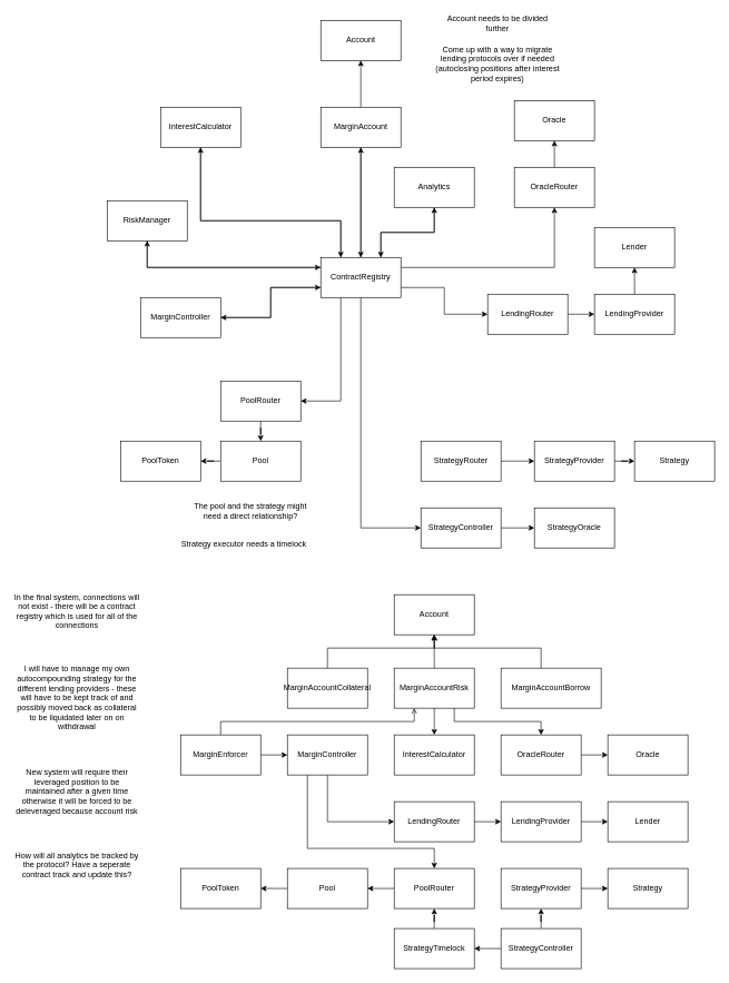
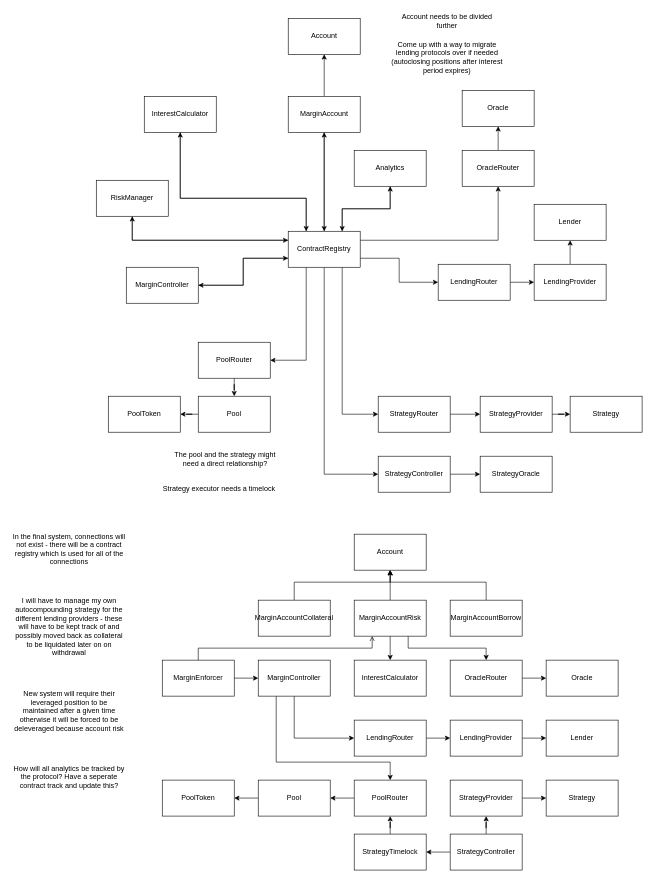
  <mxCell id="0" />
  <mxCell id="1" parent="0" />
  <mxCell id="2" style="edgeStyle=none;html=1;labelBackgroundColor=none;startFill=0;startSize=8;endFill=1;endSize=8;fontFamily=Verdana;fontSize=12;" parent="1" edge="1"><mxGeometry relative="1" as="geometry"><mxPoint x="110" y="430" as="sourcePoint" /></mxGeometry></mxCell>
  <mxCell id="3" value="Lender" style="rounded=0;whiteSpace=wrap;html=1;" parent="1" vertex="1"><mxGeometry x="890" y="340" width="120" height="60" as="geometry" /></mxCell>
  <mxCell id="4" style="edgeStyle=orthogonalEdgeStyle;rounded=0;orthogonalLoop=1;jettySize=auto;html=1;entryX=0.5;entryY=1;entryDx=0;entryDy=0;" parent="1" source="5" target="3" edge="1"><mxGeometry relative="1" as="geometry" /></mxCell>
  <mxCell id="5" value="LendingProvider" style="rounded=0;whiteSpace=wrap;html=1;" parent="1" vertex="1"><mxGeometry x="890" y="440" width="120" height="60" as="geometry" /></mxCell>
  <mxCell id="6" style="edgeStyle=orthogonalEdgeStyle;rounded=0;orthogonalLoop=1;jettySize=auto;html=1;entryX=0;entryY=0.5;entryDx=0;entryDy=0;" parent="1" source="7" target="5" edge="1"><mxGeometry relative="1" as="geometry" /></mxCell>
  <mxCell id="7" value="LendingRouter" style="rounded=0;whiteSpace=wrap;html=1;" parent="1" vertex="1"><mxGeometry x="730" y="440" width="120" height="60" as="geometry" /></mxCell>
  <mxCell id="8" style="edgeStyle=orthogonalEdgeStyle;rounded=0;orthogonalLoop=1;jettySize=auto;html=1;entryX=0.25;entryY=0;entryDx=0;entryDy=0;" parent="1" source="9" target="37" edge="1"><mxGeometry relative="1" as="geometry"><Array as="points"><mxPoint x="300" y="330" /><mxPoint x="510" y="330" /></Array></mxGeometry></mxCell>
  <mxCell id="9" value="InterestCalculator" style="rounded=0;whiteSpace=wrap;html=1;" parent="1" vertex="1"><mxGeometry x="240" y="160" width="120" height="60" as="geometry" /></mxCell>
  <mxCell id="10" style="edgeStyle=orthogonalEdgeStyle;rounded=0;orthogonalLoop=1;jettySize=auto;html=1;entryX=0;entryY=0.25;entryDx=0;entryDy=0;" parent="1" source="11" target="37" edge="1"><mxGeometry relative="1" as="geometry"><Array as="points"><mxPoint x="220" y="400" /></Array></mxGeometry></mxCell>
  <mxCell id="11" value="RiskManager" style="rounded=0;whiteSpace=wrap;html=1;" parent="1" vertex="1"><mxGeometry x="160" y="300" width="120" height="60" as="geometry" /></mxCell>
  <mxCell id="12" style="edgeStyle=orthogonalEdgeStyle;rounded=0;orthogonalLoop=1;jettySize=auto;html=1;entryX=0;entryY=0.75;entryDx=0;entryDy=0;" parent="1" source="13" target="37" edge="1"><mxGeometry relative="1" as="geometry" /></mxCell>
  <mxCell id="13" value="MarginController" style="rounded=0;whiteSpace=wrap;html=1;" parent="1" vertex="1"><mxGeometry x="210" y="445" width="120" height="60" as="geometry" /></mxCell>
  <mxCell id="14" style="edgeStyle=orthogonalEdgeStyle;rounded=0;orthogonalLoop=1;jettySize=auto;html=1;" parent="1" source="15" target="38" edge="1"><mxGeometry relative="1" as="geometry" /></mxCell>
  <mxCell id="15" value="OracleRouter" style="rounded=0;whiteSpace=wrap;html=1;" parent="1" vertex="1"><mxGeometry x="770" y="250" width="120" height="60" as="geometry" /></mxCell>
  <mxCell id="16" style="edgeStyle=orthogonalEdgeStyle;rounded=0;orthogonalLoop=1;jettySize=auto;html=1;" parent="1" source="17" target="19" edge="1"><mxGeometry relative="1" as="geometry" /></mxCell>
  <mxCell id="17" value="PoolRouter" style="rounded=0;whiteSpace=wrap;html=1;" parent="1" vertex="1"><mxGeometry x="330" y="570" width="120" height="60" as="geometry" /></mxCell>
  <mxCell id="18" style="edgeStyle=orthogonalEdgeStyle;rounded=0;orthogonalLoop=1;jettySize=auto;html=1;entryX=1;entryY=0.5;entryDx=0;entryDy=0;" parent="1" source="19" target="39" edge="1"><mxGeometry relative="1" as="geometry" /></mxCell>
  <mxCell id="19" value="Pool" style="rounded=0;whiteSpace=wrap;html=1;" parent="1" vertex="1"><mxGeometry x="330" y="660" width="120" height="60" as="geometry" /></mxCell>
  <mxCell id="20" style="edgeStyle=orthogonalEdgeStyle;rounded=0;orthogonalLoop=1;jettySize=auto;html=1;entryX=0;entryY=0.5;entryDx=0;entryDy=0;" parent="1" source="21" target="22" edge="1"><mxGeometry relative="1" as="geometry" /></mxCell>
  <mxCell id="21" value="StrategyProvider" style="rounded=0;whiteSpace=wrap;html=1;" parent="1" vertex="1"><mxGeometry x="800" y="660" width="120" height="60" as="geometry" /></mxCell>
  <mxCell id="22" value="Strategy" style="rounded=0;whiteSpace=wrap;html=1;" parent="1" vertex="1"><mxGeometry x="950" y="660" width="120" height="60" as="geometry" /></mxCell>
  <mxCell id="23" value="StrategyOracle" style="rounded=0;whiteSpace=wrap;html=1;" parent="1" vertex="1"><mxGeometry x="800" y="760" width="120" height="60" as="geometry" /></mxCell>
  <mxCell id="24" style="edgeStyle=orthogonalEdgeStyle;rounded=0;orthogonalLoop=1;jettySize=auto;html=1;entryX=0.5;entryY=1;entryDx=0;entryDy=0;" parent="1" source="26" target="44" edge="1"><mxGeometry relative="1" as="geometry" /></mxCell>
  <mxCell id="25" style="edgeStyle=orthogonalEdgeStyle;rounded=0;orthogonalLoop=1;jettySize=auto;html=1;exitX=0.5;exitY=1;exitDx=0;exitDy=0;" parent="1" source="26" target="37" edge="1"><mxGeometry relative="1" as="geometry" /></mxCell>
  <mxCell id="26" value="MarginAccount" style="rounded=0;whiteSpace=wrap;html=1;" parent="1" vertex="1"><mxGeometry x="480" y="160" width="120" height="60" as="geometry" /></mxCell>
  <mxCell id="27" style="edgeStyle=orthogonalEdgeStyle;rounded=0;orthogonalLoop=1;jettySize=auto;html=1;entryX=0.5;entryY=1;entryDx=0;entryDy=0;exitX=0;exitY=0.25;exitDx=0;exitDy=0;" parent="1" source="37" target="11" edge="1"><mxGeometry relative="1" as="geometry" /></mxCell>
  <mxCell id="28" style="edgeStyle=orthogonalEdgeStyle;rounded=0;orthogonalLoop=1;jettySize=auto;html=1;entryX=0.5;entryY=1;entryDx=0;entryDy=0;exitX=1;exitY=0.25;exitDx=0;exitDy=0;" parent="1" source="37" target="15" edge="1"><mxGeometry relative="1" as="geometry" /></mxCell>
  <mxCell id="29" style="edgeStyle=orthogonalEdgeStyle;rounded=0;orthogonalLoop=1;jettySize=auto;html=1;entryX=0.5;entryY=1;entryDx=0;entryDy=0;" parent="1" source="37" target="26" edge="1"><mxGeometry relative="1" as="geometry" /></mxCell>
  <mxCell id="30" style="edgeStyle=orthogonalEdgeStyle;rounded=0;orthogonalLoop=1;jettySize=auto;html=1;exitX=0.25;exitY=0;exitDx=0;exitDy=0;entryX=0.5;entryY=1;entryDx=0;entryDy=0;" parent="1" source="37" target="9" edge="1"><mxGeometry relative="1" as="geometry"><Array as="points"><mxPoint x="510" y="330" /><mxPoint x="300" y="330" /></Array></mxGeometry></mxCell>
  <mxCell id="31" style="edgeStyle=orthogonalEdgeStyle;rounded=0;orthogonalLoop=1;jettySize=auto;html=1;exitX=1;exitY=0.75;exitDx=0;exitDy=0;entryX=0;entryY=0.5;entryDx=0;entryDy=0;" parent="1" source="37" target="7" edge="1"><mxGeometry relative="1" as="geometry" /></mxCell>
  <mxCell id="32" style="edgeStyle=orthogonalEdgeStyle;rounded=0;orthogonalLoop=1;jettySize=auto;html=1;exitX=0;exitY=0.75;exitDx=0;exitDy=0;entryX=1;entryY=0.5;entryDx=0;entryDy=0;" parent="1" source="37" target="13" edge="1"><mxGeometry relative="1" as="geometry" /></mxCell>
  <mxCell id="33" style="edgeStyle=orthogonalEdgeStyle;rounded=0;orthogonalLoop=1;jettySize=auto;html=1;exitX=0.25;exitY=1;exitDx=0;exitDy=0;entryX=1;entryY=0.5;entryDx=0;entryDy=0;" parent="1" source="37" target="17" edge="1"><mxGeometry relative="1" as="geometry" /></mxCell>
  <mxCell id="34" style="edgeStyle=orthogonalEdgeStyle;rounded=0;orthogonalLoop=1;jettySize=auto;html=1;exitX=0.5;exitY=1;exitDx=0;exitDy=0;entryX=0;entryY=0.5;entryDx=0;entryDy=0;" parent="1" source="37" target="43" edge="1"><mxGeometry relative="1" as="geometry" /></mxCell>
+ <mxCell id="35" style="edgeStyle=orthogonalEdgeStyle;rounded=0;orthogonalLoop=1;jettySize=auto;html=1;exitX=0.75;exitY=1;exitDx=0;exitDy=0;entryX=0;entryY=0.5;entryDx=0;entryDy=0;" parent="1" source="37" target="41" edge="1"><mxGeometry relative="1" as="geometry" /></mxCell>
  <mxCell id="36" style="edgeStyle=orthogonalEdgeStyle;rounded=0;orthogonalLoop=1;jettySize=auto;html=1;exitX=0.75;exitY=0;exitDx=0;exitDy=0;entryX=0.5;entryY=1;entryDx=0;entryDy=0;" parent="1" source="37" target="46" edge="1"><mxGeometry relative="1" as="geometry" /></mxCell>
  <mxCell id="37" value="ContractRegistry" style="rounded=0;whiteSpace=wrap;html=1;" parent="1" vertex="1"><mxGeometry x="480" y="385" width="120" height="60" as="geometry" /></mxCell>
  <mxCell id="38" value="Oracle" style="rounded=0;whiteSpace=wrap;html=1;" parent="1" vertex="1"><mxGeometry x="770" y="150" width="120" height="60" as="geometry" /></mxCell>
  <mxCell id="39" value="PoolToken" style="rounded=0;whiteSpace=wrap;html=1;" parent="1" vertex="1"><mxGeometry x="180" y="660" width="120" height="60" as="geometry" /></mxCell>
  <mxCell id="40" style="edgeStyle=orthogonalEdgeStyle;rounded=0;orthogonalLoop=1;jettySize=auto;html=1;" parent="1" source="41" target="21" edge="1"><mxGeometry relative="1" as="geometry" /></mxCell>
  <mxCell id="41" value="StrategyRouter" style="rounded=0;whiteSpace=wrap;html=1;" parent="1" vertex="1"><mxGeometry x="630" y="660" width="120" height="60" as="geometry" /></mxCell>
  <mxCell id="42" style="edgeStyle=orthogonalEdgeStyle;rounded=0;orthogonalLoop=1;jettySize=auto;html=1;" parent="1" source="43" target="23" edge="1"><mxGeometry relative="1" as="geometry" /></mxCell>
  <mxCell id="43" value="StrategyController" style="rounded=0;whiteSpace=wrap;html=1;" parent="1" vertex="1"><mxGeometry x="630" y="760" width="120" height="60" as="geometry" /></mxCell>
  <mxCell id="44" value="Account" style="rounded=0;whiteSpace=wrap;html=1;" parent="1" vertex="1"><mxGeometry x="480" y="30" width="120" height="60" as="geometry" /></mxCell>
  <mxCell id="45" style="edgeStyle=orthogonalEdgeStyle;rounded=0;orthogonalLoop=1;jettySize=auto;html=1;exitX=0.5;exitY=1;exitDx=0;exitDy=0;entryX=0.75;entryY=0;entryDx=0;entryDy=0;" parent="1" source="46" target="37" edge="1"><mxGeometry relative="1" as="geometry" /></mxCell>
  <mxCell id="46" value="Analytics" style="rounded=0;whiteSpace=wrap;html=1;" parent="1" vertex="1"><mxGeometry x="590" y="250" width="120" height="60" as="geometry" /></mxCell>
  <mxCell id="47" value="The pool and the strategy might need a direct relationship?" style="text;html=1;strokeColor=none;fillColor=none;align=center;verticalAlign=middle;whiteSpace=wrap;rounded=0;" parent="1" vertex="1"><mxGeometry x="280" y="750" width="190" height="30" as="geometry" /></mxCell>
  <mxCell id="48" value="Strategy executor needs a timelock" style="text;html=1;strokeColor=none;fillColor=none;align=center;verticalAlign=middle;whiteSpace=wrap;rounded=0;" parent="1" vertex="1"><mxGeometry x="270" y="800" width="190" height="30" as="geometry" /></mxCell>
  <mxCell id="49" value="Account needs to be divided further" style="text;html=1;strokeColor=none;fillColor=none;align=center;verticalAlign=middle;whiteSpace=wrap;rounded=0;" parent="1" vertex="1"><mxGeometry x="650" y="20" width="190" height="30" as="geometry" /></mxCell>
  <mxCell id="50" value="Come up with a way to migrate lending protocols over if needed (autoclosing positions after interest period expires)" style="text;html=1;strokeColor=none;fillColor=none;align=center;verticalAlign=middle;whiteSpace=wrap;rounded=0;" parent="1" vertex="1"><mxGeometry x="650" y="60" width="190" height="70" as="geometry" /></mxCell>
  <mxCell id="51" value="Account" style="rounded=0;whiteSpace=wrap;html=1;" vertex="1" parent="1"><mxGeometry x="590" y="890" width="120" height="60" as="geometry" /></mxCell>
  <mxCell id="52" style="edgeStyle=orthogonalEdgeStyle;rounded=0;orthogonalLoop=1;jettySize=auto;html=1;entryX=0.5;entryY=1;entryDx=0;entryDy=0;" edge="1" parent="1" source="53" target="51"><mxGeometry relative="1" as="geometry"><Array as="points"><mxPoint x="490" y="970" /><mxPoint x="650" y="970" /></Array></mxGeometry></mxCell>
  <mxCell id="53" value="MarginAccountCollateral" style="rounded=0;whiteSpace=wrap;html=1;" vertex="1" parent="1"><mxGeometry x="430" y="1000" width="120" height="60" as="geometry" /></mxCell>
  <mxCell id="54" style="edgeStyle=orthogonalEdgeStyle;rounded=0;orthogonalLoop=1;jettySize=auto;html=1;entryX=0.5;entryY=1;entryDx=0;entryDy=0;" edge="1" parent="1" source="55" target="51"><mxGeometry relative="1" as="geometry"><Array as="points"><mxPoint x="810" y="970" /><mxPoint x="650" y="970" /></Array></mxGeometry></mxCell>
- <mxCell id="55" value="MarginAccountBorrow" style="rounded=0;whiteSpace=wrap;html=1;" vertex="1" parent="1"><mxGeometry x="750" y="1000" width="150" height="60" as="geometry" /></mxCell>
+ <mxCell id="55" value="MarginAccountBorrow" style="rounded=0;whiteSpace=wrap;html=1;" vertex="1" parent="1"><mxGeometry x="750" y="1000" width="120" height="60" as="geometry" /></mxCell>
  <mxCell id="56" style="edgeStyle=orthogonalEdgeStyle;rounded=0;orthogonalLoop=1;jettySize=auto;html=1;entryX=0.5;entryY=1;entryDx=0;entryDy=0;" edge="1" parent="1" source="59" target="51"><mxGeometry relative="1" as="geometry" /></mxCell>
  <mxCell id="57" style="edgeStyle=orthogonalEdgeStyle;rounded=0;orthogonalLoop=1;jettySize=auto;html=1;entryX=0.5;entryY=0;entryDx=0;entryDy=0;" edge="1" parent="1" source="59" target="60"><mxGeometry relative="1" as="geometry" /></mxCell>
  <mxCell id="58" style="edgeStyle=orthogonalEdgeStyle;rounded=0;orthogonalLoop=1;jettySize=auto;html=1;exitX=0.75;exitY=1;exitDx=0;exitDy=0;entryX=0.5;entryY=0;entryDx=0;entryDy=0;" edge="1" parent="1" source="59" target="62"><mxGeometry relative="1" as="geometry" /></mxCell>
  <mxCell id="59" value="MarginAccountRisk" style="rounded=0;whiteSpace=wrap;html=1;" vertex="1" parent="1"><mxGeometry x="590" y="1000" width="120" height="60" as="geometry" /></mxCell>
  <mxCell id="60" value="InterestCalculator" style="rounded=0;whiteSpace=wrap;html=1;" vertex="1" parent="1"><mxGeometry x="590" y="1100" width="120" height="60" as="geometry" /></mxCell>
  <mxCell id="61" style="edgeStyle=orthogonalEdgeStyle;rounded=0;orthogonalLoop=1;jettySize=auto;html=1;entryX=0;entryY=0.5;entryDx=0;entryDy=0;" edge="1" parent="1" source="62" target="63"><mxGeometry relative="1" as="geometry" /></mxCell>
  <mxCell id="62" value="OracleRouter" style="rounded=0;whiteSpace=wrap;html=1;" vertex="1" parent="1"><mxGeometry x="750" y="1100" width="120" height="60" as="geometry" /></mxCell>
  <mxCell id="63" value="Oracle" style="rounded=0;whiteSpace=wrap;html=1;" vertex="1" parent="1"><mxGeometry x="910" y="1100" width="120" height="60" as="geometry" /></mxCell>
  <mxCell id="64" style="edgeStyle=orthogonalEdgeStyle;rounded=0;orthogonalLoop=1;jettySize=auto;html=1;entryX=0;entryY=0.5;entryDx=0;entryDy=0;" edge="1" parent="1" source="65" target="68"><mxGeometry relative="1" as="geometry" /></mxCell>
  <mxCell id="65" value="LendingRouter" style="rounded=0;whiteSpace=wrap;html=1;" vertex="1" parent="1"><mxGeometry x="590" y="1200" width="120" height="60" as="geometry" /></mxCell>
  <mxCell id="66" value="In the final system, connections will not exist - there will be a contract registry which is used for all of the connections" style="text;html=1;strokeColor=none;fillColor=none;align=center;verticalAlign=middle;whiteSpace=wrap;rounded=0;" vertex="1" parent="1"><mxGeometry x="20" y="870" width="190" height="90" as="geometry" /></mxCell>
  <mxCell id="67" style="edgeStyle=orthogonalEdgeStyle;rounded=0;orthogonalLoop=1;jettySize=auto;html=1;entryX=0;entryY=0.5;entryDx=0;entryDy=0;" edge="1" parent="1" source="68" target="71"><mxGeometry relative="1" as="geometry" /></mxCell>
  <mxCell id="68" value="LendingProvider" style="rounded=0;whiteSpace=wrap;html=1;" vertex="1" parent="1"><mxGeometry x="750" y="1200" width="120" height="60" as="geometry" /></mxCell>
  <mxCell id="69" value="I will have to manage my own autocompounding strategy for the different lending providers - these will have to be kept track of and possibly moved back as collateral to be liquidated later on on withdrawal" style="text;html=1;strokeColor=none;fillColor=none;align=center;verticalAlign=middle;whiteSpace=wrap;rounded=0;" vertex="1" parent="1"><mxGeometry x="20" y="990" width="190" height="110" as="geometry" /></mxCell>
  <mxCell id="70" value="New system will require their leveraged position to be maintained after a given time otherwise it will be forced to be deleveraged because account risk" style="text;html=1;strokeColor=none;fillColor=none;align=center;verticalAlign=middle;whiteSpace=wrap;rounded=0;" vertex="1" parent="1"><mxGeometry x="20" y="1130" width="190" height="110" as="geometry" /></mxCell>
  <mxCell id="71" value="Lender" style="rounded=0;whiteSpace=wrap;html=1;" vertex="1" parent="1"><mxGeometry x="910" y="1200" width="120" height="60" as="geometry" /></mxCell>
  <mxCell id="72" style="edgeStyle=orthogonalEdgeStyle;rounded=0;orthogonalLoop=1;jettySize=auto;html=1;entryX=0;entryY=0.5;entryDx=0;entryDy=0;" edge="1" parent="1" source="74" target="77"><mxGeometry relative="1" as="geometry" /></mxCell>
  <mxCell id="73" style="edgeStyle=orthogonalEdgeStyle;rounded=0;orthogonalLoop=1;jettySize=auto;html=1;entryX=0.25;entryY=1;entryDx=0;entryDy=0;endArrow=open;" edge="1" parent="1" source="74" target="59"><mxGeometry relative="1" as="geometry"><Array as="points"><mxPoint x="330" y="1080" /><mxPoint x="620" y="1080" /></Array></mxGeometry></mxCell>
  <mxCell id="74" value="MarginEnforcer" style="rounded=0;whiteSpace=wrap;html=1;" vertex="1" parent="1"><mxGeometry x="270" y="1100" width="120" height="60" as="geometry" /></mxCell>
  <mxCell id="75" style="edgeStyle=orthogonalEdgeStyle;rounded=0;orthogonalLoop=1;jettySize=auto;html=1;exitX=0.5;exitY=1;exitDx=0;exitDy=0;entryX=0;entryY=0.5;entryDx=0;entryDy=0;" edge="1" parent="1" source="77" target="65"><mxGeometry relative="1" as="geometry" /></mxCell>
  <mxCell id="76" style="edgeStyle=orthogonalEdgeStyle;rounded=0;orthogonalLoop=1;jettySize=auto;html=1;exitX=0.25;exitY=1;exitDx=0;exitDy=0;entryX=0.5;entryY=0;entryDx=0;entryDy=0;" edge="1" parent="1" source="77" target="80"><mxGeometry relative="1" as="geometry"><Array as="points"><mxPoint x="460" y="1270" /><mxPoint x="650" y="1270" /></Array></mxGeometry></mxCell>
  <mxCell id="77" value="MarginController" style="rounded=0;whiteSpace=wrap;html=1;" vertex="1" parent="1"><mxGeometry x="430" y="1100" width="120" height="60" as="geometry" /></mxCell>
  <mxCell id="78" value="How will all analytics be tracked by the protocol? Have a seperate contract track and update this?" style="text;html=1;strokeColor=none;fillColor=none;align=center;verticalAlign=middle;whiteSpace=wrap;rounded=0;" vertex="1" parent="1"><mxGeometry x="20" y="1240" width="190" height="110" as="geometry" /></mxCell>
  <mxCell id="79" style="edgeStyle=orthogonalEdgeStyle;rounded=0;orthogonalLoop=1;jettySize=auto;html=1;exitX=0;exitY=0.5;exitDx=0;exitDy=0;entryX=1;entryY=0.5;entryDx=0;entryDy=0;" edge="1" parent="1" source="80" target="82"><mxGeometry relative="1" as="geometry" /></mxCell>
  <mxCell id="80" value="PoolRouter" style="rounded=0;whiteSpace=wrap;html=1;" vertex="1" parent="1"><mxGeometry x="590" y="1300" width="120" height="60" as="geometry" /></mxCell>
  <mxCell id="81" style="edgeStyle=orthogonalEdgeStyle;rounded=0;orthogonalLoop=1;jettySize=auto;html=1;entryX=1;entryY=0.5;entryDx=0;entryDy=0;" edge="1" parent="1" source="82" target="83"><mxGeometry relative="1" as="geometry" /></mxCell>
  <mxCell id="82" value="Pool" style="rounded=0;whiteSpace=wrap;html=1;" vertex="1" parent="1"><mxGeometry x="430" y="1300" width="120" height="60" as="geometry" /></mxCell>
  <mxCell id="83" value="PoolToken" style="rounded=0;whiteSpace=wrap;html=1;" vertex="1" parent="1"><mxGeometry x="270" y="1300" width="120" height="60" as="geometry" /></mxCell>
  <mxCell id="84" value="Strategy" style="rounded=0;whiteSpace=wrap;html=1;" vertex="1" parent="1"><mxGeometry x="910" y="1300" width="120" height="60" as="geometry" /></mxCell>
  <mxCell id="85" style="edgeStyle=orthogonalEdgeStyle;rounded=0;orthogonalLoop=1;jettySize=auto;html=1;entryX=0;entryY=0.5;entryDx=0;entryDy=0;" edge="1" parent="1" source="86" target="84"><mxGeometry relative="1" as="geometry" /></mxCell>
  <mxCell id="86" value="StrategyProvider" style="rounded=0;whiteSpace=wrap;html=1;" vertex="1" parent="1"><mxGeometry x="750" y="1300" width="120" height="60" as="geometry" /></mxCell>
  <mxCell id="87" style="edgeStyle=orthogonalEdgeStyle;rounded=0;orthogonalLoop=1;jettySize=auto;html=1;entryX=1;entryY=0.5;entryDx=0;entryDy=0;" edge="1" parent="1" source="89" target="91"><mxGeometry relative="1" as="geometry" /></mxCell>
  <mxCell id="88" style="edgeStyle=orthogonalEdgeStyle;rounded=0;orthogonalLoop=1;jettySize=auto;html=1;entryX=0.5;entryY=1;entryDx=0;entryDy=0;" edge="1" parent="1" source="89" target="86"><mxGeometry relative="1" as="geometry" /></mxCell>
  <mxCell id="89" value="StrategyController" style="rounded=0;whiteSpace=wrap;html=1;" vertex="1" parent="1"><mxGeometry x="750" y="1390" width="120" height="60" as="geometry" /></mxCell>
  <mxCell id="90" style="edgeStyle=orthogonalEdgeStyle;rounded=0;orthogonalLoop=1;jettySize=auto;html=1;entryX=0.5;entryY=1;entryDx=0;entryDy=0;" edge="1" parent="1" source="91" target="80"><mxGeometry relative="1" as="geometry" /></mxCell>
  <mxCell id="91" value="StrategyTimelock" style="rounded=0;whiteSpace=wrap;html=1;" vertex="1" parent="1"><mxGeometry x="590" y="1390" width="120" height="60" as="geometry" /></mxCell>
